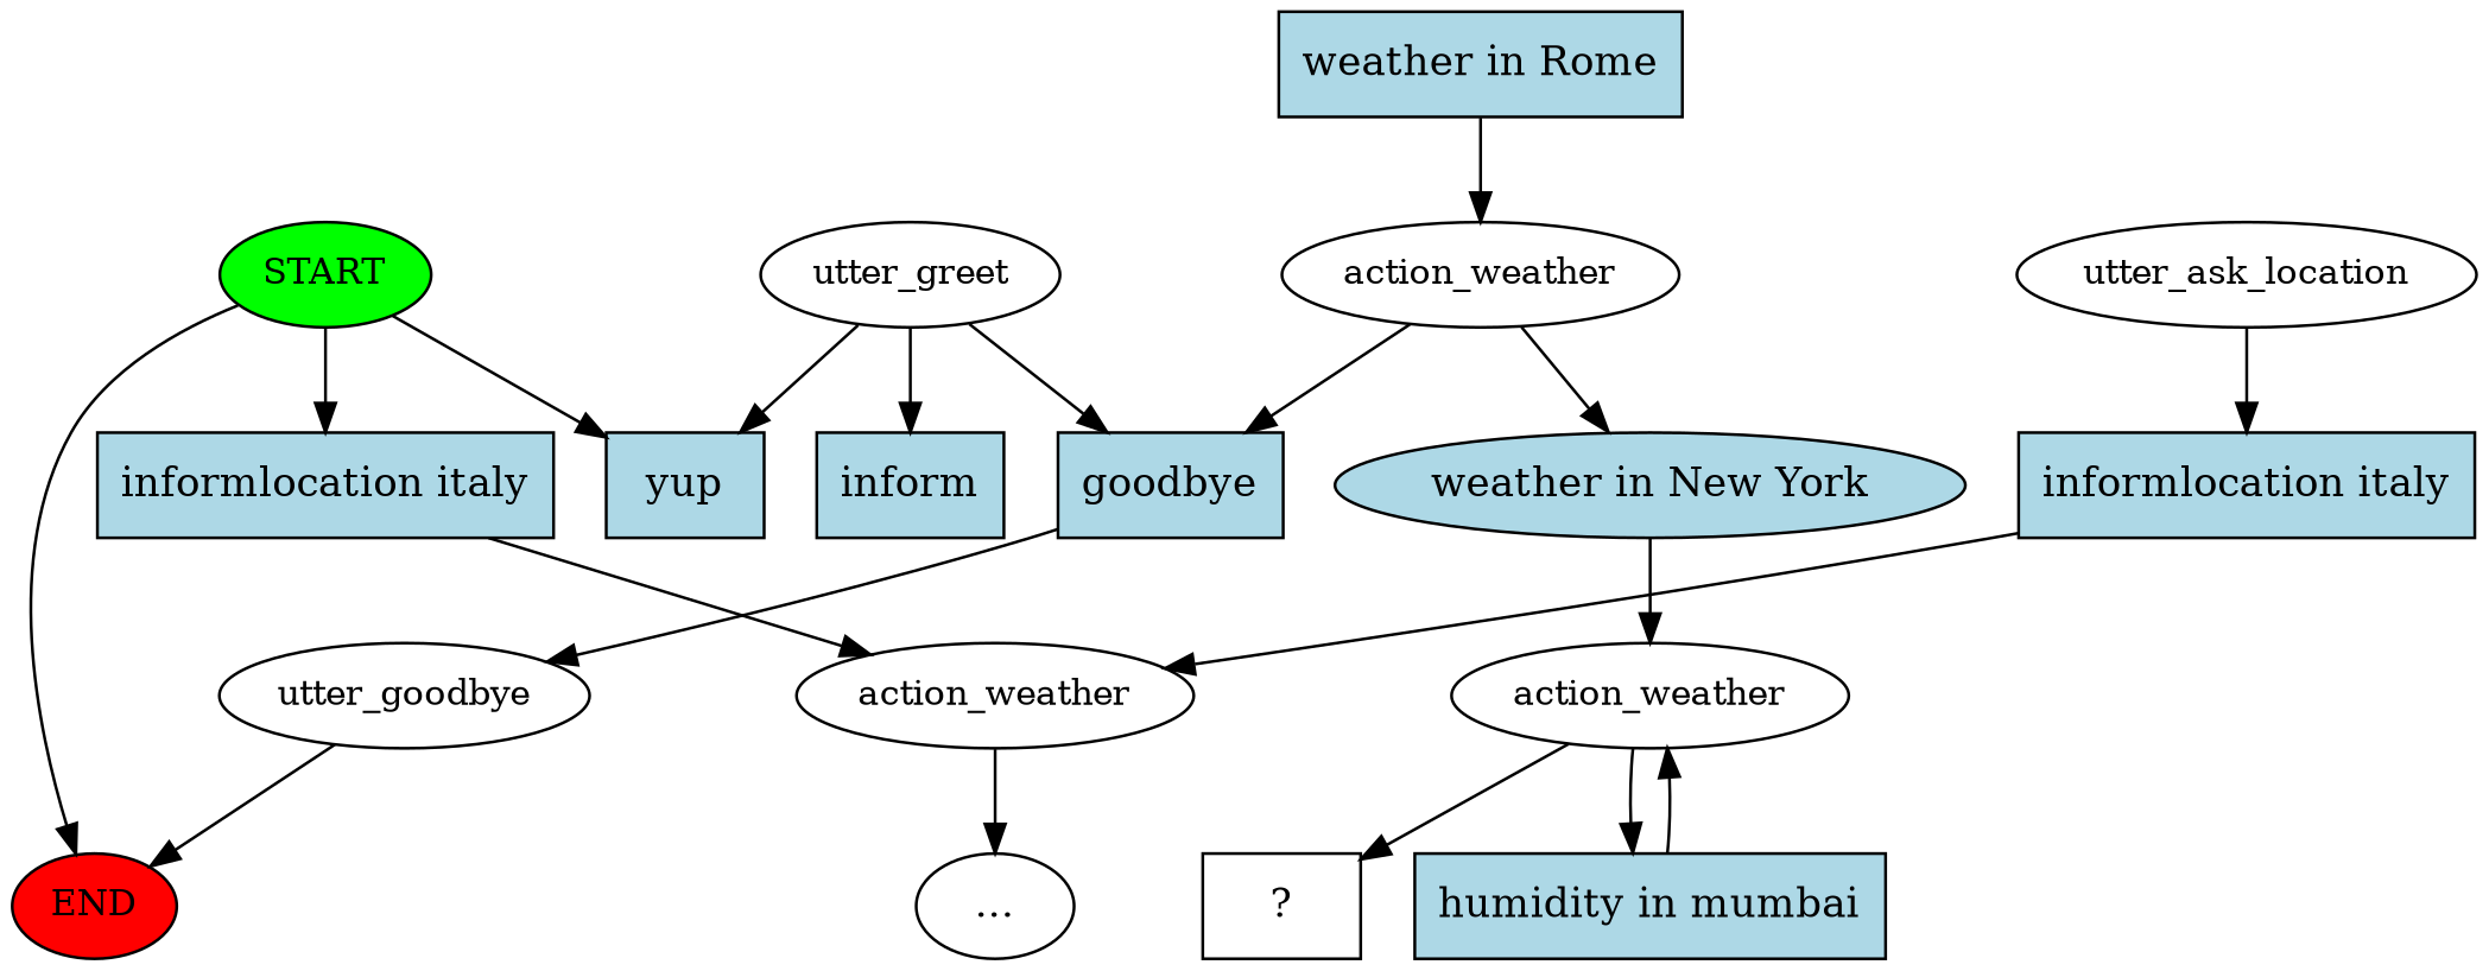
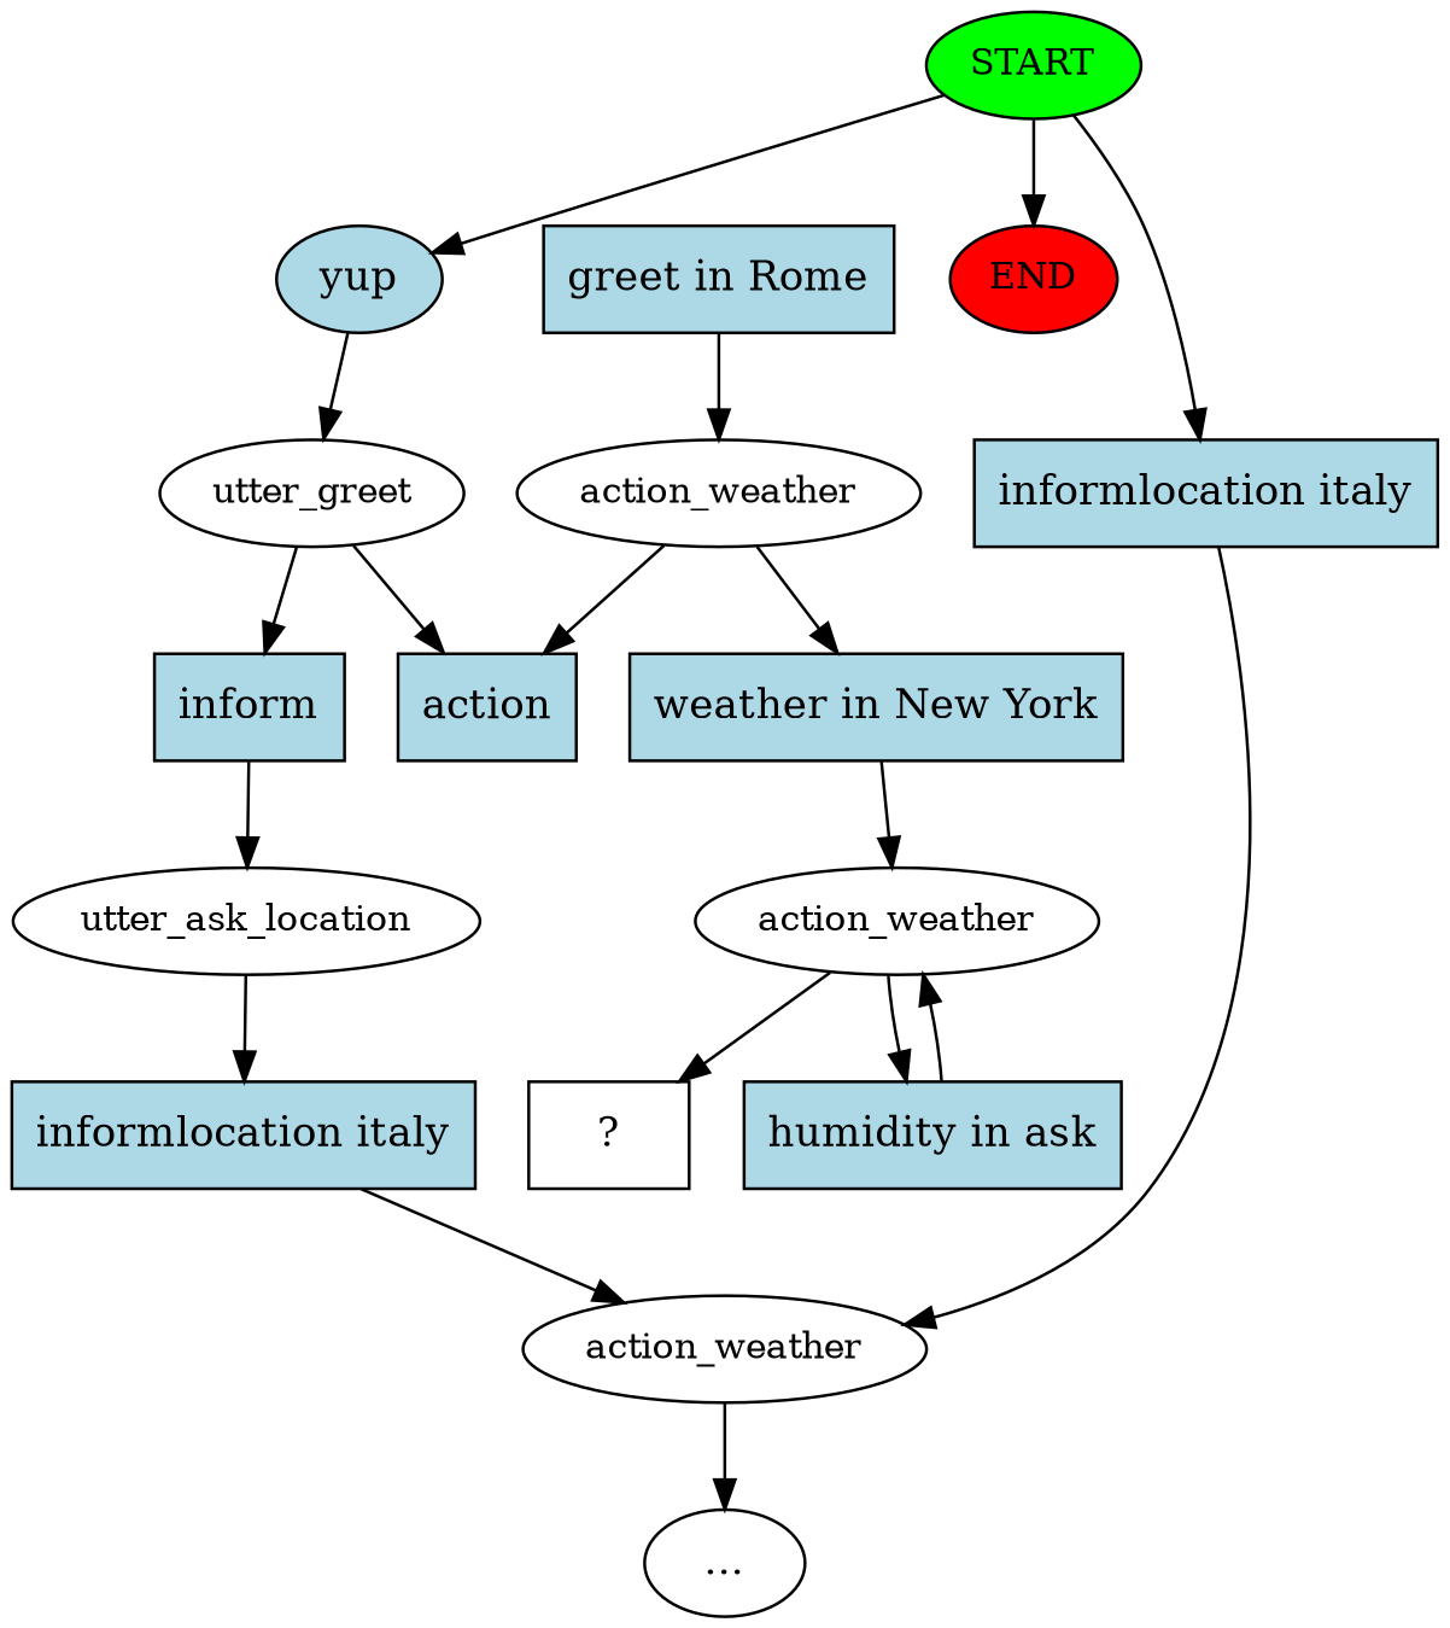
  digraph {
    node [style=filled]
    n1 [fillcolor=green fontsize=12 label=START]
    n2 [fillcolor=red fontsize=12 label=END]
-   n3 [fillcolor=lightblue label=yup shape=rect]
+   n3 [fillcolor=lightblue label=yup shape=ellipse]
    n4 [fillcolor=lightblue label="informlocation italy" shape=rect]
    n5 [fontsize=12 label=utter_greet style=""]
    n6 [fontsize=12 label=action_weather style=""]
    n7 [fillcolor=lightblue label=inform shape=rect]
-   n8 [fillcolor=lightblue label=goodbye shape=rect]
+   n8 [fillcolor=lightblue label=action shape=rect]
    n9 [fontsize=12 label=utter_ask_location style=""]
-   n10 [fillcolor=lightblue label="weather in Rome" shape=rect]
+   n10 [fillcolor=lightblue label="greet in Rome" shape=rect]
    n11 [fontsize=12 label=action_weather style=""]
    n12 [fillcolor=lightblue label="informlocation italy" shape=rect]
    n13 [label="..." style=""]
-   n14 [fillcolor=lightblue label="weather in New York" shape=ellipse]
-   n15 [fontsize=12 label=utter_goodbye style=""]
+   n14 [fillcolor=lightblue label="weather in New York" shape=rect]
    n16 [fontsize=12 label=action_weather style=""]
    n17 [label="  ?  " shape=rect style=""]
-   n18 [fillcolor=lightblue label="humidity in mumbai" shape=rect]
+   n18 [fillcolor=lightblue label="humidity in ask" shape=rect]
    n1 -> n2
    n1 -> n3
    n1 -> n4
-   n5 -> n3
+   n3 -> n5
    n4 -> n6
    n5 -> n7
    n5 -> n8
    n6 -> n13
-   n8 -> n15
+   n7 -> n9
    n9 -> n12
    n10 -> n11
    n11 -> n8
    n11 -> n14
    n12 -> n6
    n14 -> n16
-   n15 -> n2
    n16 -> n17
    n16 -> n18
    n18 -> n16
  }
